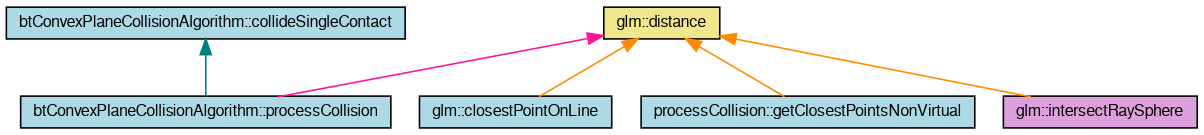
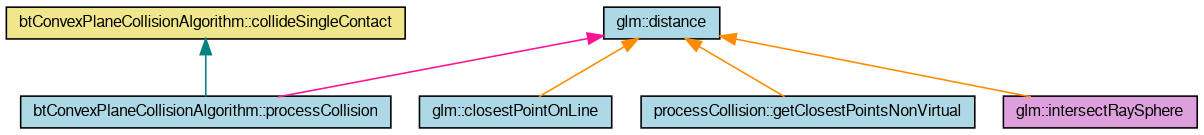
  digraph {
    rankdir=TB
    node [color=black fillcolor=lightblue fontname=FreeSans fontsize=10 shape=record style=filled]
    edge [color=darkorange dir=back fontname=FreeSans fontsize=10 labelfontname=FreeSans labelfontsize=10 style=solid]
-   n1 [fillcolor=khaki fontcolor=black height=0.2 label="glm::distance" width=0.4]
+   n1 [fontcolor=black height=0.2 label="glm::distance" width=0.4]
    n2 [height=0.2 label="glm::closestPointOnLine" width=0.4]
    n3 [height=0.2 label="btConvexPlaneCollisionAlgorithm::processCollision" width=0.4]
    n4 [height=0.2 label="processCollision::getClosestPointsNonVirtual" width=0.4]
    n5 [fillcolor=plum height=0.2 label="glm::intersectRaySphere" width=0.4]
-   n6 [height=0.2 label="btConvexPlaneCollisionAlgorithm::collideSingleContact" width=0.4]
+   n6 [fillcolor=khaki height=0.2 label="btConvexPlaneCollisionAlgorithm::collideSingleContact" width=0.4]
    n1 -> n2
    n1 -> n3 [color=deeppink]
    n1 -> n4
    n1 -> n5
    n6 -> n3 [color=teal]
  }
